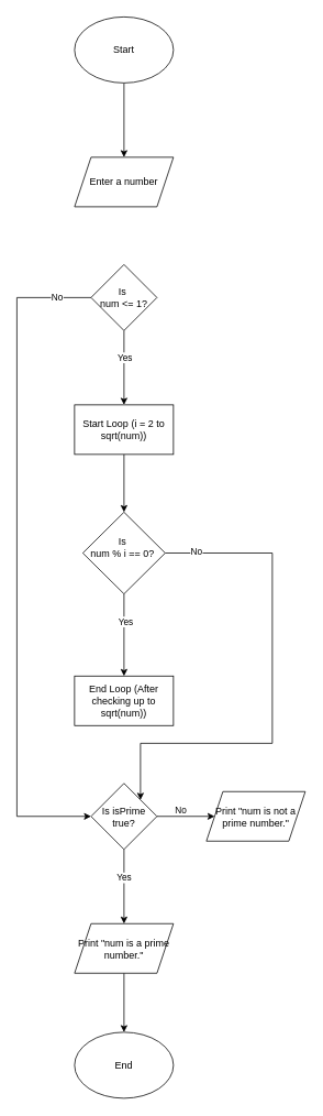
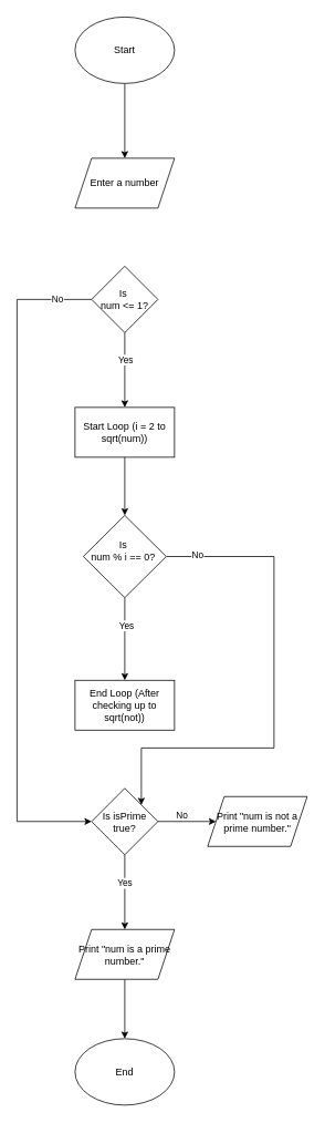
  <mxCell id="0" />
  <mxCell id="1" parent="0" />
  <mxCell id="2" value="" style="edgeStyle=orthogonalEdgeStyle;rounded=0;orthogonalLoop=1;jettySize=auto;html=1;" edge="1" parent="1" source="3" target="4"><mxGeometry relative="1" as="geometry" /></mxCell>
  <mxCell id="3" value="Start" style="ellipse;whiteSpace=wrap;html=1;" vertex="1" parent="1"><mxGeometry x="90" y="20" width="120" height="80" as="geometry" /></mxCell>
  <mxCell id="4" value="Enter a number" style="shape=parallelogram;perimeter=parallelogramPerimeter;whiteSpace=wrap;html=1;fixedSize=1;" vertex="1" parent="1"><mxGeometry x="90" y="190" width="120" height="60" as="geometry" /></mxCell>
  <mxCell id="5" value="" style="edgeStyle=orthogonalEdgeStyle;rounded=0;orthogonalLoop=1;jettySize=auto;html=1;" edge="1" parent="1" source="9" target="11"><mxGeometry relative="1" as="geometry" /></mxCell>
  <mxCell id="6" value="Yes" style="edgeLabel;html=1;align=center;verticalAlign=middle;resizable=0;points=[];" vertex="1" connectable="0" parent="5"><mxGeometry x="-0.295" relative="1" as="geometry"><mxPoint as="offset" /></mxGeometry></mxCell>
  <mxCell id="7" style="edgeStyle=orthogonalEdgeStyle;rounded=0;orthogonalLoop=1;jettySize=auto;html=1;" edge="1" parent="1" source="9" target="22"><mxGeometry relative="1" as="geometry"><Array as="points"><mxPoint x="20" y="360" /><mxPoint x="20" y="988.5" /></Array></mxGeometry></mxCell>
  <mxCell id="8" value="No" style="edgeLabel;html=1;align=center;verticalAlign=middle;resizable=0;points=[];" vertex="1" connectable="0" parent="7"><mxGeometry x="-0.896" y="-1" relative="1" as="geometry"><mxPoint as="offset" /></mxGeometry></mxCell>
  <mxCell id="9" value="Is&amp;nbsp;&lt;div&gt;num &amp;lt;= 1?&lt;/div&gt;" style="rhombus;whiteSpace=wrap;html=1;" vertex="1" parent="1"><mxGeometry x="110" y="320" width="80" height="80" as="geometry" /></mxCell>
  <mxCell id="10" value="" style="edgeStyle=orthogonalEdgeStyle;rounded=0;orthogonalLoop=1;jettySize=auto;html=1;" edge="1" parent="1" source="11" target="16"><mxGeometry relative="1" as="geometry" /></mxCell>
  <mxCell id="11" value="Start Loop (i = 2 to sqrt(num))" style="whiteSpace=wrap;html=1;" vertex="1" parent="1"><mxGeometry x="90" y="490" width="120" height="60" as="geometry" /></mxCell>
  <mxCell id="12" value="" style="edgeStyle=orthogonalEdgeStyle;rounded=0;orthogonalLoop=1;jettySize=auto;html=1;" edge="1" parent="1" source="16" target="17"><mxGeometry relative="1" as="geometry" /></mxCell>
  <mxCell id="13" value="Yes" style="edgeLabel;html=1;align=center;verticalAlign=middle;resizable=0;points=[];" vertex="1" connectable="0" parent="12"><mxGeometry x="-0.337" y="1" relative="1" as="geometry"><mxPoint as="offset" /></mxGeometry></mxCell>
  <mxCell id="14" style="edgeStyle=orthogonalEdgeStyle;rounded=0;orthogonalLoop=1;jettySize=auto;html=1;" edge="1" parent="1" source="16" target="22"><mxGeometry relative="1" as="geometry"><Array as="points"><mxPoint x="330" y="670" /><mxPoint x="330" y="900" /><mxPoint x="170" y="900" /></Array></mxGeometry></mxCell>
  <mxCell id="15" value="No" style="edgeLabel;html=1;align=center;verticalAlign=middle;resizable=0;points=[];" vertex="1" connectable="0" parent="14"><mxGeometry x="-0.873" y="2" relative="1" as="geometry"><mxPoint as="offset" /></mxGeometry></mxCell>
  <mxCell id="16" value="&lt;div&gt;Is&amp;nbsp;&lt;/div&gt;&lt;div&gt;num % i == 0?&amp;nbsp;&lt;/div&gt;&lt;div&gt;&lt;br&gt;&lt;/div&gt;" style="rhombus;whiteSpace=wrap;html=1;" vertex="1" parent="1"><mxGeometry x="100" y="620" width="100" height="99" as="geometry" /></mxCell>
- <mxCell id="17" value="End Loop (After checking up to sqrt(num))" style="whiteSpace=wrap;html=1;" vertex="1" parent="1"><mxGeometry x="90" y="818.5" width="120" height="60" as="geometry" /></mxCell>
+ <mxCell id="17" value="End Loop (After checking up to sqrt(not))" style="whiteSpace=wrap;html=1;" vertex="1" parent="1"><mxGeometry x="90" y="818.5" width="120" height="60" as="geometry" /></mxCell>
  <mxCell id="18" value="" style="edgeStyle=orthogonalEdgeStyle;rounded=0;orthogonalLoop=1;jettySize=auto;html=1;" edge="1" parent="1" source="22" target="24"><mxGeometry relative="1" as="geometry" /></mxCell>
  <mxCell id="19" value="Yes" style="edgeLabel;html=1;align=center;verticalAlign=middle;resizable=0;points=[];" vertex="1" connectable="0" parent="18"><mxGeometry x="-0.238" y="-1" relative="1" as="geometry"><mxPoint as="offset" /></mxGeometry></mxCell>
  <mxCell id="20" value="" style="edgeStyle=orthogonalEdgeStyle;rounded=0;orthogonalLoop=1;jettySize=auto;html=1;" edge="1" parent="1" source="22" target="25"><mxGeometry relative="1" as="geometry" /></mxCell>
  <mxCell id="21" value="No" style="edgeLabel;html=1;align=center;verticalAlign=middle;resizable=0;points=[];" vertex="1" connectable="0" parent="20"><mxGeometry x="-0.191" y="-2" relative="1" as="geometry"><mxPoint y="-10" as="offset" /></mxGeometry></mxCell>
  <mxCell id="22" value="Is isPrime true?" style="rhombus;whiteSpace=wrap;html=1;" vertex="1" parent="1"><mxGeometry x="110" y="948.5" width="80" height="80" as="geometry" /></mxCell>
  <mxCell id="23" style="edgeStyle=orthogonalEdgeStyle;rounded=0;orthogonalLoop=1;jettySize=auto;html=1;" edge="1" parent="1" source="24" target="26"><mxGeometry relative="1" as="geometry" /></mxCell>
  <mxCell id="24" value="Print &quot;num is a prime number.&quot;" style="shape=parallelogram;perimeter=parallelogramPerimeter;whiteSpace=wrap;html=1;fixedSize=1;" vertex="1" parent="1"><mxGeometry x="90" y="1118.5" width="120" height="60" as="geometry" /></mxCell>
  <mxCell id="25" value="Print &quot;num is not a prime number.&quot;" style="shape=parallelogram;perimeter=parallelogramPerimeter;whiteSpace=wrap;html=1;fixedSize=1;" vertex="1" parent="1"><mxGeometry x="250" y="958.5" width="120" height="60" as="geometry" /></mxCell>
  <mxCell id="26" value="End" style="ellipse;whiteSpace=wrap;html=1;" vertex="1" parent="1"><mxGeometry x="90" y="1250" width="120" height="80" as="geometry" /></mxCell>
